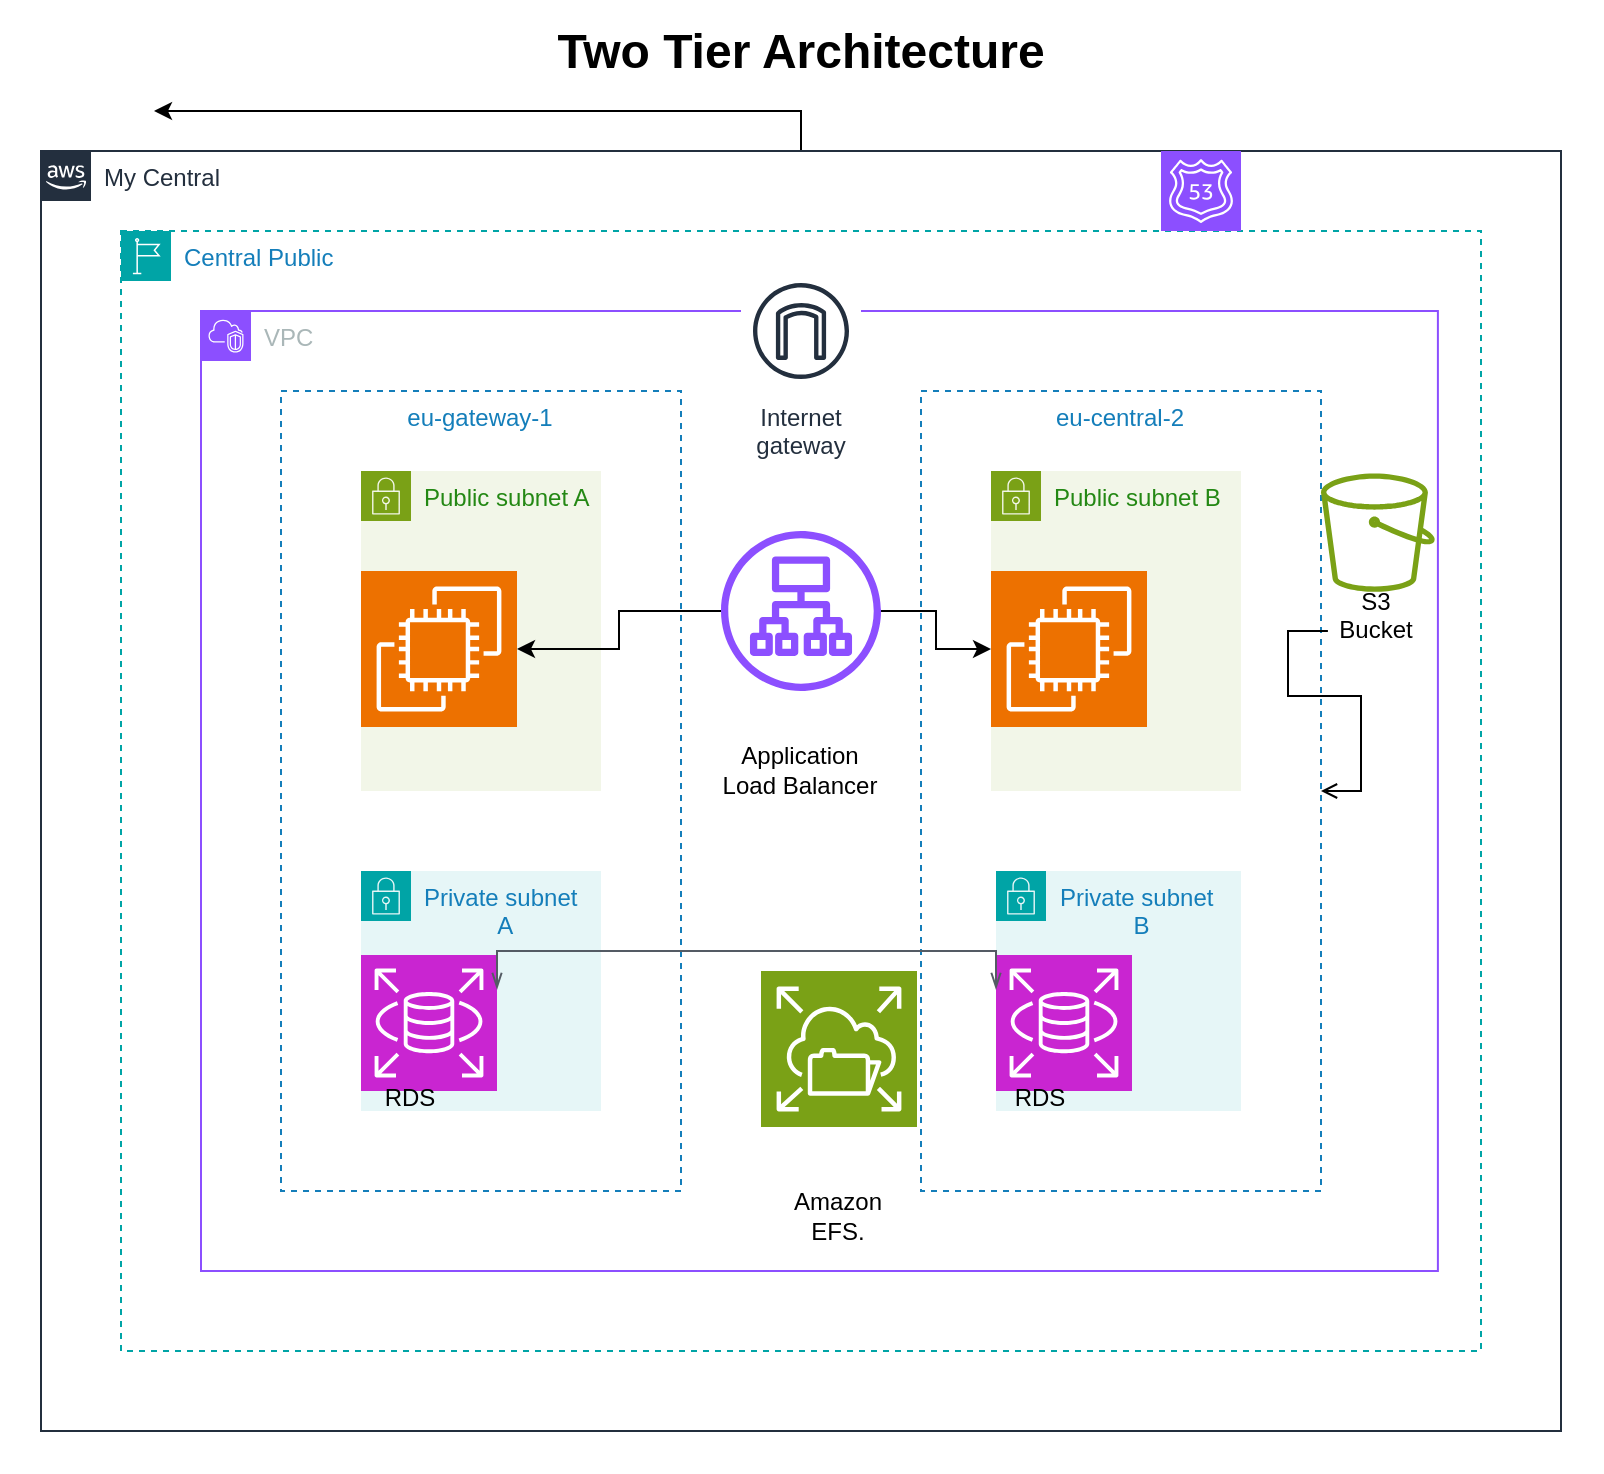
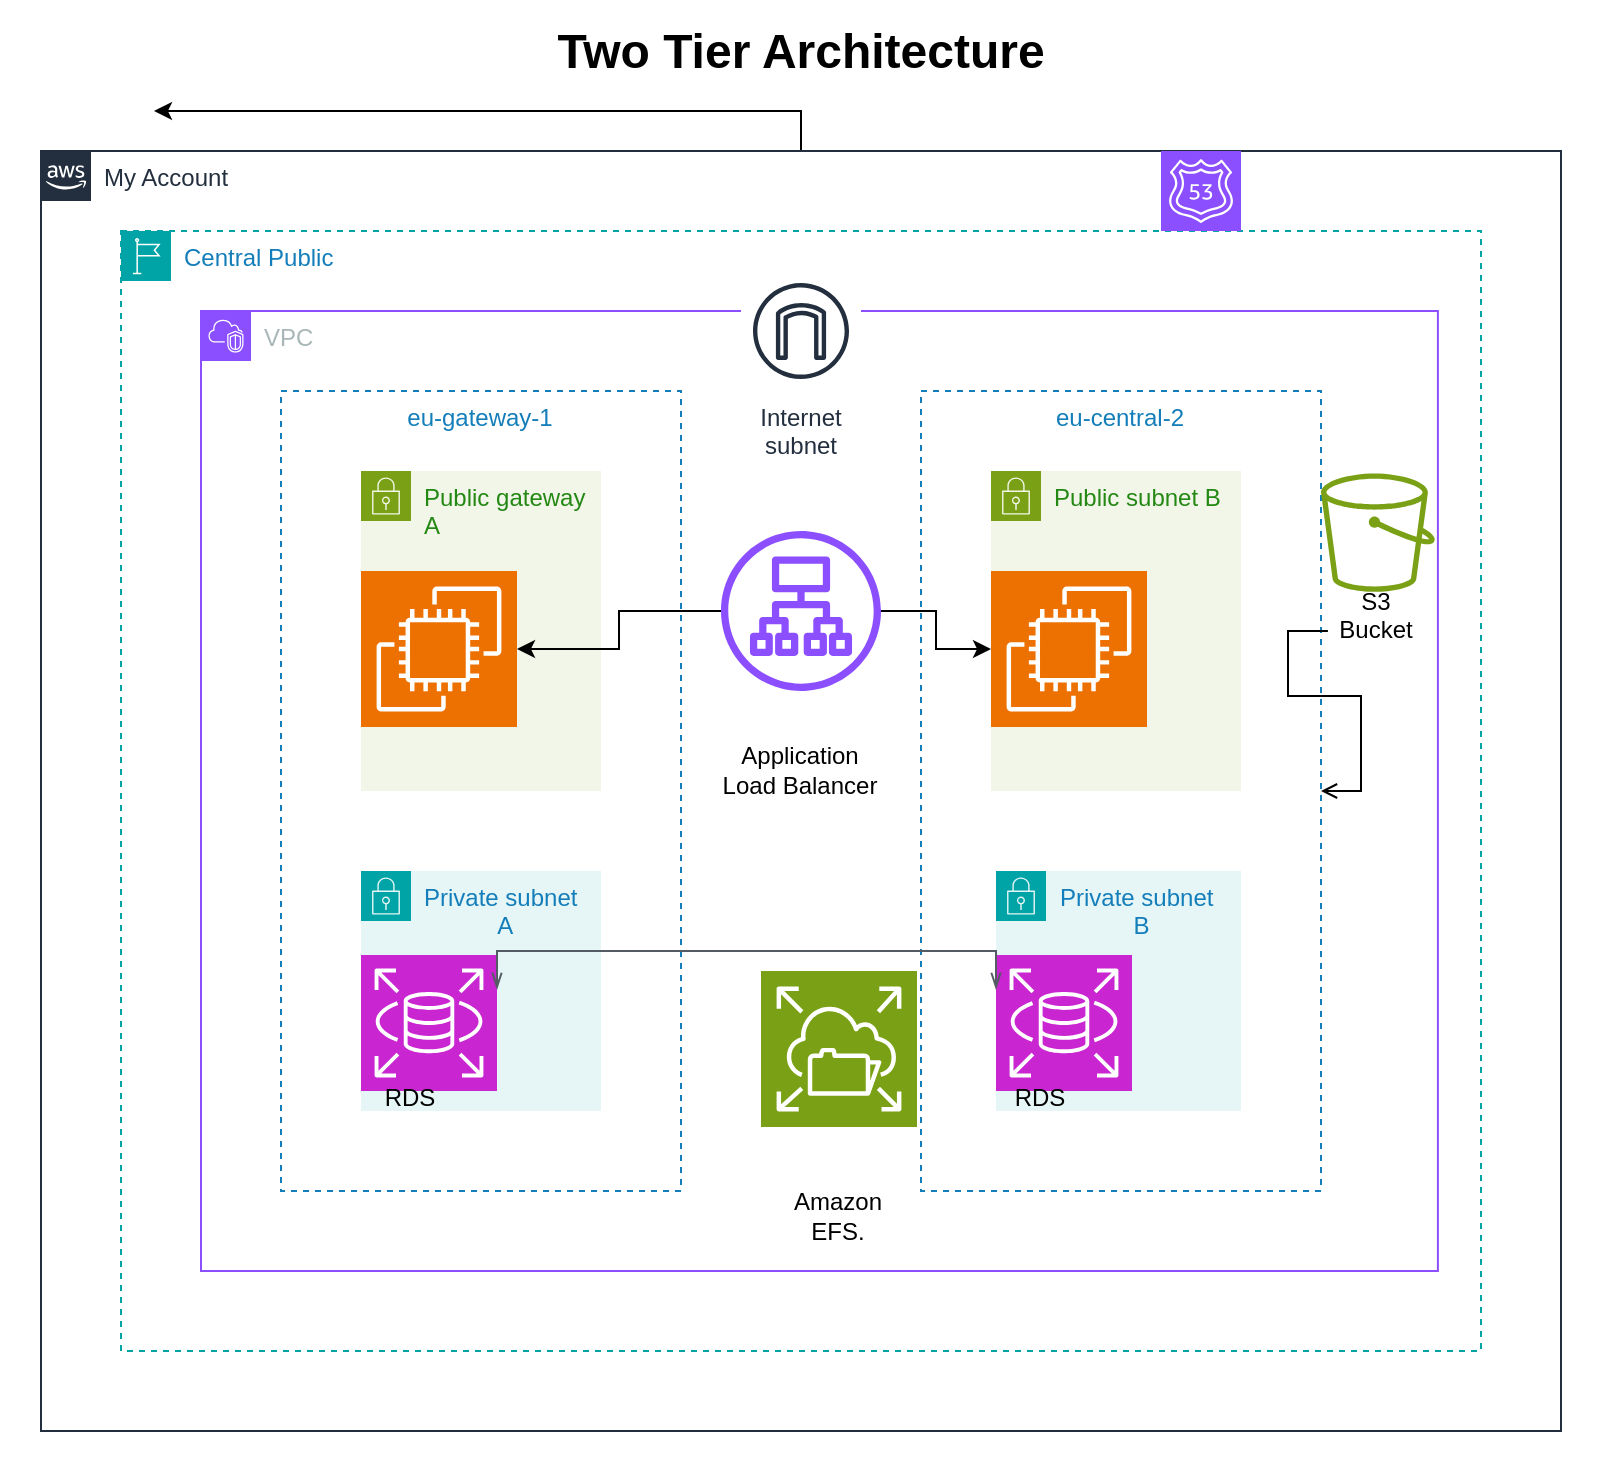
  <mxCell id="0" />
  <mxCell id="1" parent="0" />
  <mxCell id="2" style="edgeStyle=orthogonalEdgeStyle;rounded=0;orthogonalLoop=1;jettySize=auto;html=1;exitX=0.5;exitY=0;exitDx=0;exitDy=0;" edge="1" parent="1" source="3"><mxGeometry relative="1" as="geometry"><mxPoint x="76" y="55" as="targetPoint" /></mxGeometry></mxCell>
- <mxCell id="3" value="My Central" style="points=[[0,0],[0.25,0],[0.5,0],[0.75,0],[1,0],[1,0.25],[1,0.5],[1,0.75],[1,1],[0.75,1],[0.5,1],[0.25,1],[0,1],[0,0.75],[0,0.5],[0,0.25]];outlineConnect=0;gradientColor=none;html=1;whiteSpace=wrap;fontSize=12;fontStyle=0;container=1;pointerEvents=0;collapsible=0;recursiveResize=0;shape=mxgraph.aws4.group;grIcon=mxgraph.aws4.group_aws_cloud_alt;strokeColor=#232F3E;fillColor=none;verticalAlign=top;align=left;spacingLeft=30;fontColor=#232F3E;dashed=0;" vertex="1" parent="1"><mxGeometry x="20" y="75" width="760" height="640" as="geometry" /></mxCell>
+ <mxCell id="3" value="My Account" style="points=[[0,0],[0.25,0],[0.5,0],[0.75,0],[1,0],[1,0.25],[1,0.5],[1,0.75],[1,1],[0.75,1],[0.5,1],[0.25,1],[0,1],[0,0.75],[0,0.5],[0,0.25]];outlineConnect=0;gradientColor=none;html=1;whiteSpace=wrap;fontSize=12;fontStyle=0;container=1;pointerEvents=0;collapsible=0;recursiveResize=0;shape=mxgraph.aws4.group;grIcon=mxgraph.aws4.group_aws_cloud_alt;strokeColor=#232F3E;fillColor=none;verticalAlign=top;align=left;spacingLeft=30;fontColor=#232F3E;dashed=0;" vertex="1" parent="1"><mxGeometry x="20" y="75" width="760" height="640" as="geometry" /></mxCell>
  <mxCell id="4" value="Central Public" style="points=[[0,0],[0.25,0],[0.5,0],[0.75,0],[1,0],[1,0.25],[1,0.5],[1,0.75],[1,1],[0.75,1],[0.5,1],[0.25,1],[0,1],[0,0.75],[0,0.5],[0,0.25]];outlineConnect=0;gradientColor=none;html=1;whiteSpace=wrap;fontSize=12;fontStyle=0;container=1;pointerEvents=0;collapsible=0;recursiveResize=0;shape=mxgraph.aws4.group;grIcon=mxgraph.aws4.group_region;strokeColor=#00A4A6;fillColor=none;verticalAlign=top;align=left;spacingLeft=30;fontColor=#147EBA;dashed=1;" vertex="1" parent="3"><mxGeometry x="40" y="40" width="680" height="560" as="geometry" /></mxCell>
  <mxCell id="5" value="" style="sketch=0;points=[[0,0,0],[0.25,0,0],[0.5,0,0],[0.75,0,0],[1,0,0],[0,1,0],[0.25,1,0],[0.5,1,0],[0.75,1,0],[1,1,0],[0,0.25,0],[0,0.5,0],[0,0.75,0],[1,0.25,0],[1,0.5,0],[1,0.75,0]];outlineConnect=0;fontColor=#232F3E;fillColor=#8C4FFF;strokeColor=#ffffff;dashed=0;verticalLabelPosition=bottom;verticalAlign=top;align=center;html=1;fontSize=12;fontStyle=0;aspect=fixed;shape=mxgraph.aws4.resourceIcon;resIcon=mxgraph.aws4.route_53;" vertex="1" parent="3"><mxGeometry x="560" width="40" height="40" as="geometry" /></mxCell>
  <mxCell id="6" value="Two Tier Architecture&lt;div&gt;&lt;br&gt;&lt;/div&gt;" style="text;strokeColor=none;fillColor=none;html=1;fontSize=24;fontStyle=1;verticalAlign=middle;align=center;" vertex="1" parent="1"><mxGeometry x="350" y="20" width="100" height="40" as="geometry" /></mxCell>
  <mxCell id="7" value="VPC" style="points=[[0,0],[0.25,0],[0.5,0],[0.75,0],[1,0],[1,0.25],[1,0.5],[1,0.75],[1,1],[0.75,1],[0.5,1],[0.25,1],[0,1],[0,0.75],[0,0.5],[0,0.25]];outlineConnect=0;gradientColor=none;html=1;whiteSpace=wrap;fontSize=12;fontStyle=0;container=1;pointerEvents=0;collapsible=0;recursiveResize=0;shape=mxgraph.aws4.group;grIcon=mxgraph.aws4.group_vpc2;strokeColor=#8C4FFF;fillColor=none;verticalAlign=top;align=left;spacingLeft=30;fontColor=#AAB7B8;" vertex="1" parent="1"><mxGeometry x="100" y="155" width="618.45" height="480" as="geometry" /></mxCell>
  <mxCell id="8" value="eu-gateway-1" style="fillColor=none;strokeColor=#147EBA;dashed=1;verticalAlign=top;fontStyle=0;fontColor=#147EBA;whiteSpace=wrap;html=1;" vertex="1" parent="7"><mxGeometry x="40" y="40" width="200" height="400" as="geometry" /></mxCell>
  <mxCell id="9" value="eu-central-2" style="fillColor=none;strokeColor=#147EBA;dashed=1;verticalAlign=top;fontStyle=0;fontColor=#147EBA;whiteSpace=wrap;html=1;" vertex="1" parent="7"><mxGeometry x="360" y="40" width="200" height="400" as="geometry" /></mxCell>
- <mxCell id="10" value="Public subnet A" style="points=[[0,0],[0.25,0],[0.5,0],[0.75,0],[1,0],[1,0.25],[1,0.5],[1,0.75],[1,1],[0.75,1],[0.5,1],[0.25,1],[0,1],[0,0.75],[0,0.5],[0,0.25]];outlineConnect=0;gradientColor=none;html=1;whiteSpace=wrap;fontSize=12;fontStyle=0;container=1;pointerEvents=0;collapsible=0;recursiveResize=0;shape=mxgraph.aws4.group;grIcon=mxgraph.aws4.group_security_group;grStroke=0;strokeColor=#7AA116;fillColor=#F2F6E8;verticalAlign=top;align=left;spacingLeft=30;fontColor=#248814;dashed=0;" vertex="1" parent="7"><mxGeometry x="80" y="80" width="120" height="160" as="geometry" /></mxCell>
+ <mxCell id="10" value="Public gateway A" style="points=[[0,0],[0.25,0],[0.5,0],[0.75,0],[1,0],[1,0.25],[1,0.5],[1,0.75],[1,1],[0.75,1],[0.5,1],[0.25,1],[0,1],[0,0.75],[0,0.5],[0,0.25]];outlineConnect=0;gradientColor=none;html=1;whiteSpace=wrap;fontSize=12;fontStyle=0;container=1;pointerEvents=0;collapsible=0;recursiveResize=0;shape=mxgraph.aws4.group;grIcon=mxgraph.aws4.group_security_group;grStroke=0;strokeColor=#7AA116;fillColor=#F2F6E8;verticalAlign=top;align=left;spacingLeft=30;fontColor=#248814;dashed=0;" vertex="1" parent="7"><mxGeometry x="80" y="80" width="120" height="160" as="geometry" /></mxCell>
  <mxCell id="11" value="" style="sketch=0;points=[[0,0,0],[0.25,0,0],[0.5,0,0],[0.75,0,0],[1,0,0],[0,1,0],[0.25,1,0],[0.5,1,0],[0.75,1,0],[1,1,0],[0,0.25,0],[0,0.5,0],[0,0.75,0],[1,0.25,0],[1,0.5,0],[1,0.75,0]];outlineConnect=0;fontColor=#232F3E;fillColor=#ED7100;strokeColor=#ffffff;dashed=0;verticalLabelPosition=bottom;verticalAlign=top;align=center;html=1;fontSize=12;fontStyle=0;aspect=fixed;shape=mxgraph.aws4.resourceIcon;resIcon=mxgraph.aws4.ec2;" vertex="1" parent="7"><mxGeometry x="80" y="130" width="78" height="78" as="geometry" /></mxCell>
  <mxCell id="12" value="Public subnet B" style="points=[[0,0],[0.25,0],[0.5,0],[0.75,0],[1,0],[1,0.25],[1,0.5],[1,0.75],[1,1],[0.75,1],[0.5,1],[0.25,1],[0,1],[0,0.75],[0,0.5],[0,0.25]];outlineConnect=0;gradientColor=none;html=1;whiteSpace=wrap;fontSize=12;fontStyle=0;container=1;pointerEvents=0;collapsible=0;recursiveResize=0;shape=mxgraph.aws4.group;grIcon=mxgraph.aws4.group_security_group;grStroke=0;strokeColor=#7AA116;fillColor=#F2F6E8;verticalAlign=top;align=left;spacingLeft=30;fontColor=#248814;dashed=0;" vertex="1" parent="7"><mxGeometry x="395" y="80" width="125" height="160" as="geometry" /></mxCell>
  <mxCell id="13" value="" style="sketch=0;points=[[0,0,0],[0.25,0,0],[0.5,0,0],[0.75,0,0],[1,0,0],[0,1,0],[0.25,1,0],[0.5,1,0],[0.75,1,0],[1,1,0],[0,0.25,0],[0,0.5,0],[0,0.75,0],[1,0.25,0],[1,0.5,0],[1,0.75,0]];outlineConnect=0;fontColor=#232F3E;fillColor=#ED7100;strokeColor=#ffffff;dashed=0;verticalLabelPosition=bottom;verticalAlign=top;align=center;html=1;fontSize=12;fontStyle=0;aspect=fixed;shape=mxgraph.aws4.resourceIcon;resIcon=mxgraph.aws4.ec2;" vertex="1" parent="7"><mxGeometry x="395" y="130" width="78" height="78" as="geometry" /></mxCell>
- <mxCell id="14" value="Internet&#10;gateway" style="sketch=0;outlineConnect=0;fontColor=#232F3E;gradientColor=none;strokeColor=#232F3E;fillColor=#ffffff;dashed=0;verticalLabelPosition=bottom;verticalAlign=top;align=center;html=1;fontSize=12;fontStyle=0;aspect=fixed;shape=mxgraph.aws4.resourceIcon;resIcon=mxgraph.aws4.internet_gateway;" vertex="1" parent="7"><mxGeometry x="270" y="-20" width="60" height="60" as="geometry" /></mxCell>
+ <mxCell id="14" value="Internet&#10;subnet" style="sketch=0;outlineConnect=0;fontColor=#232F3E;gradientColor=none;strokeColor=#232F3E;fillColor=#ffffff;dashed=0;verticalLabelPosition=bottom;verticalAlign=top;align=center;html=1;fontSize=12;fontStyle=0;aspect=fixed;shape=mxgraph.aws4.resourceIcon;resIcon=mxgraph.aws4.internet_gateway;" vertex="1" parent="7"><mxGeometry x="270" y="-20" width="60" height="60" as="geometry" /></mxCell>
  <mxCell id="15" value="" style="edgeStyle=orthogonalEdgeStyle;rounded=0;orthogonalLoop=1;jettySize=auto;html=1;" edge="1" parent="7" source="17" target="11"><mxGeometry relative="1" as="geometry" /></mxCell>
  <mxCell id="16" value="" style="edgeStyle=orthogonalEdgeStyle;rounded=0;orthogonalLoop=1;jettySize=auto;html=1;" edge="1" parent="7" source="17" target="13"><mxGeometry relative="1" as="geometry" /></mxCell>
  <mxCell id="17" value="" style="sketch=0;outlineConnect=0;fontColor=#232F3E;gradientColor=none;fillColor=#8C4FFF;strokeColor=none;dashed=0;verticalLabelPosition=bottom;verticalAlign=top;align=center;html=1;fontSize=12;fontStyle=0;aspect=fixed;pointerEvents=1;shape=mxgraph.aws4.application_load_balancer;" vertex="1" parent="7"><mxGeometry x="260" y="110" width="80" height="80" as="geometry" /></mxCell>
  <mxCell id="18" value="Private subnet&amp;nbsp; &amp;nbsp; &amp;nbsp; &amp;nbsp; &amp;nbsp; &amp;nbsp; &amp;nbsp; &amp;nbsp;A&lt;div&gt;&lt;br&gt;&lt;/div&gt;" style="points=[[0,0],[0.25,0],[0.5,0],[0.75,0],[1,0],[1,0.25],[1,0.5],[1,0.75],[1,1],[0.75,1],[0.5,1],[0.25,1],[0,1],[0,0.75],[0,0.5],[0,0.25]];outlineConnect=0;gradientColor=none;html=1;whiteSpace=wrap;fontSize=12;fontStyle=0;container=1;pointerEvents=0;collapsible=0;recursiveResize=0;shape=mxgraph.aws4.group;grIcon=mxgraph.aws4.group_security_group;grStroke=0;strokeColor=#00A4A6;fillColor=#E6F6F7;verticalAlign=top;align=left;spacingLeft=30;fontColor=#147EBA;dashed=0;" vertex="1" parent="7"><mxGeometry x="80" y="280" width="120" height="120" as="geometry" /></mxCell>
  <mxCell id="19" value="Private subnet&amp;nbsp; &amp;nbsp; &amp;nbsp; &amp;nbsp; &amp;nbsp; &amp;nbsp; &amp;nbsp; &amp;nbsp;&lt;span style=&quot;background-color: initial;&quot;&gt;B&lt;/span&gt;&lt;div&gt;&lt;br&gt;&lt;div&gt;&lt;span style=&quot;background-color: initial;&quot;&gt;&lt;br&gt;&lt;/span&gt;&lt;/div&gt;&lt;/div&gt;" style="points=[[0,0],[0.25,0],[0.5,0],[0.75,0],[1,0],[1,0.25],[1,0.5],[1,0.75],[1,1],[0.75,1],[0.5,1],[0.25,1],[0,1],[0,0.75],[0,0.5],[0,0.25]];outlineConnect=0;gradientColor=none;html=1;whiteSpace=wrap;fontSize=12;fontStyle=0;container=1;pointerEvents=0;collapsible=0;recursiveResize=0;shape=mxgraph.aws4.group;grIcon=mxgraph.aws4.group_security_group;grStroke=0;strokeColor=#00A4A6;fillColor=#E6F6F7;verticalAlign=top;align=left;spacingLeft=30;fontColor=#147EBA;dashed=0;" vertex="1" parent="7"><mxGeometry x="397.5" y="280" width="122.5" height="120" as="geometry" /></mxCell>
  <mxCell id="20" value="" style="sketch=0;points=[[0,0,0],[0.25,0,0],[0.5,0,0],[0.75,0,0],[1,0,0],[0,1,0],[0.25,1,0],[0.5,1,0],[0.75,1,0],[1,1,0],[0,0.25,0],[0,0.5,0],[0,0.75,0],[1,0.25,0],[1,0.5,0],[1,0.75,0]];outlineConnect=0;fontColor=#232F3E;fillColor=#C925D1;strokeColor=#ffffff;dashed=0;verticalLabelPosition=bottom;verticalAlign=top;align=center;html=1;fontSize=12;fontStyle=0;aspect=fixed;shape=mxgraph.aws4.resourceIcon;resIcon=mxgraph.aws4.rds;" vertex="1" parent="19"><mxGeometry y="42" width="68" height="68" as="geometry" /></mxCell>
  <mxCell id="21" value="RDS&lt;div&gt;&lt;br&gt;&lt;/div&gt;" style="text;html=1;align=center;verticalAlign=middle;whiteSpace=wrap;rounded=0;" vertex="1" parent="19"><mxGeometry x="-2.5" y="120" width="50" as="geometry" /></mxCell>
  <mxCell id="22" value="" style="sketch=0;outlineConnect=0;fontColor=#232F3E;gradientColor=none;fillColor=#7AA116;strokeColor=none;dashed=0;verticalLabelPosition=bottom;verticalAlign=top;align=center;html=1;fontSize=12;fontStyle=0;aspect=fixed;pointerEvents=1;shape=mxgraph.aws4.bucket;" vertex="1" parent="7"><mxGeometry x="560" y="81.2" width="56.91" height="59.2" as="geometry" /></mxCell>
  <mxCell id="23" value="" style="sketch=0;points=[[0,0,0],[0.25,0,0],[0.5,0,0],[0.75,0,0],[1,0,0],[0,1,0],[0.25,1,0],[0.5,1,0],[0.75,1,0],[1,1,0],[0,0.25,0],[0,0.5,0],[0,0.75,0],[1,0.25,0],[1,0.5,0],[1,0.75,0]];outlineConnect=0;fontColor=#232F3E;fillColor=#C925D1;strokeColor=#ffffff;dashed=0;verticalLabelPosition=bottom;verticalAlign=top;align=center;html=1;fontSize=12;fontStyle=0;aspect=fixed;shape=mxgraph.aws4.resourceIcon;resIcon=mxgraph.aws4.rds;" vertex="1" parent="7"><mxGeometry x="80" y="322" width="68" height="68" as="geometry" /></mxCell>
  <mxCell id="24" value="" style="edgeStyle=orthogonalEdgeStyle;rounded=0;orthogonalLoop=1;jettySize=auto;html=1;endArrow=open;" edge="1" parent="7" source="25" target="9"><mxGeometry relative="1" as="geometry" /></mxCell>
  <mxCell id="25" value="S3 Bucket&lt;div&gt;&lt;br&gt;&lt;/div&gt;" style="text;html=1;align=center;verticalAlign=middle;whiteSpace=wrap;rounded=0;" vertex="1" parent="7"><mxGeometry x="563.45" y="147.5" width="50" height="25" as="geometry" /></mxCell>
  <mxCell id="26" value="Application Load Balancer" style="text;html=1;align=center;verticalAlign=middle;whiteSpace=wrap;rounded=0;" vertex="1" parent="7"><mxGeometry x="260" y="210" width="80" height="40" as="geometry" /></mxCell>
  <mxCell id="27" value="RDS&lt;div&gt;&lt;br&gt;&lt;/div&gt;" style="text;html=1;align=center;verticalAlign=middle;whiteSpace=wrap;rounded=0;" vertex="1" parent="7"><mxGeometry x="80" y="400" width="50" as="geometry" /></mxCell>
  <mxCell id="28" style="edgeStyle=orthogonalEdgeStyle;rounded=0;orthogonalLoop=1;jettySize=auto;html=1;exitX=0.75;exitY=0;exitDx=0;exitDy=0;" edge="1" parent="7" source="27" target="27"><mxGeometry relative="1" as="geometry" /></mxCell>
  <mxCell id="29" value="" style="sketch=0;points=[[0,0,0],[0.25,0,0],[0.5,0,0],[0.75,0,0],[1,0,0],[0,1,0],[0.25,1,0],[0.5,1,0],[0.75,1,0],[1,1,0],[0,0.25,0],[0,0.5,0],[0,0.75,0],[1,0.25,0],[1,0.5,0],[1,0.75,0]];outlineConnect=0;fontColor=#232F3E;fillColor=#7AA116;strokeColor=#ffffff;dashed=0;verticalLabelPosition=bottom;verticalAlign=top;align=center;html=1;fontSize=12;fontStyle=0;aspect=fixed;shape=mxgraph.aws4.resourceIcon;resIcon=mxgraph.aws4.elastic_file_system;" vertex="1" parent="7"><mxGeometry x="280" y="330" width="78" height="78" as="geometry" /></mxCell>
  <mxCell id="30" value="Amazon EFS." style="text;html=1;align=center;verticalAlign=middle;whiteSpace=wrap;rounded=0;" vertex="1" parent="7"><mxGeometry x="294" y="438" width="50" height="30" as="geometry" /></mxCell>
  <mxCell id="31" value="" style="edgeStyle=orthogonalEdgeStyle;html=1;endArrow=openThin;elbow=vertical;startArrow=openThin;startFill=0;endFill=0;strokeColor=#545B64;rounded=0;entryX=0;entryY=0.25;entryDx=0;entryDy=0;entryPerimeter=0;exitX=1;exitY=0.25;exitDx=0;exitDy=0;exitPerimeter=0;" edge="1" parent="7" source="23" target="20"><mxGeometry width="100" relative="1" as="geometry"><mxPoint x="240" y="270" as="sourcePoint" /><mxPoint x="340" y="270" as="targetPoint" /><Array as="points"><mxPoint x="148" y="320" /><mxPoint x="397" y="320" /></Array></mxGeometry></mxCell>
